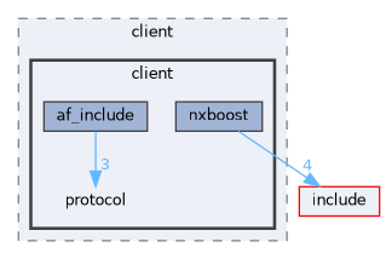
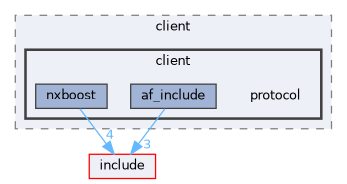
  digraph {
    compound=true
    node [fontname=Helvetica fontsize=10 shape=box color=grey25 fillcolor="#a2b4d6" style=filled]
    edge [color=steelblue1 fontcolor=steelblue1 fontname=Helvetica fontsize=10 labeldistance=1.5 labelfontname=Helvetica labelfontsize=10]
    n1 [height=0.2 label=protocol shape=plaintext width=0.4 color="" fillcolor="" style=""]
    n2 [height=0.2 label=af_include width=0.4]
    n3 [height=0.2 label=nxboost width=0.4]
    n4 [color=red fillcolor="#edf0f7" height=0.2 label=include width=0.4]
    subgraph cluster_1 {
      bgcolor="#edf0f7"
      fontname=Helvetica
      fontsize=10
      label=client
      pencolor=grey50
      style="filled,dashed"
      subgraph cluster_2 {
        bgcolor="#edf0f7"
        fontname=Helvetica
        fontsize=10
        label=client
        pencolor=grey25
        style="filled,bold"
        n1
        n2
        n3
      }
    }
-   n2 -> n1 [headlabel=3]
+   n2 -> n4 [headlabel=3]
    n3 -> n4 [headlabel=4]
  }
